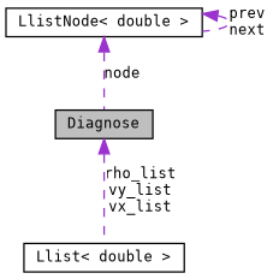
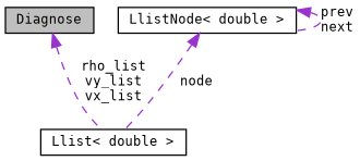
  digraph {
    fontname="DejaVu Sans Mono"
    node [color=black fillcolor=white fontname="DejaVu Sans Mono" fontsize=10 shape=record style=filled]
    edge [color=darkorchid3 dir=back fontname="DejaVu Sans Mono" fontsize=10 labelfontname=FreeSans labelfontsize=10 style=dashed]
    n1 [fillcolor=grey75 fontcolor=black height=0.2 label=Diagnose width=0.4]
    n2 [height=0.2 label="Llist\< double \>" width=0.4]
    n3 [height=0.2 label="LlistNode\< double \>" width=0.4]
    n1 -> n2 [label="rho_list\nvy_list\nvx_list"]
-   n3 -> n1 [label="node"]
+   n3 -> n2 [label="node"]
    n3 -> n3 [label="prev\nnext"]
  }
